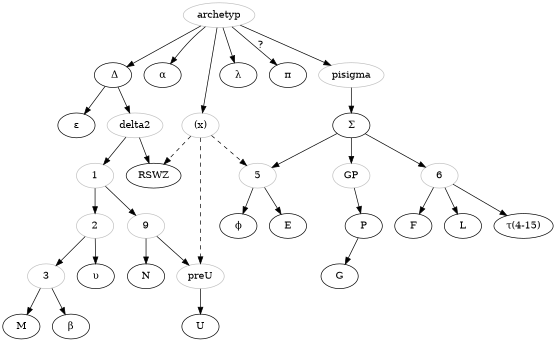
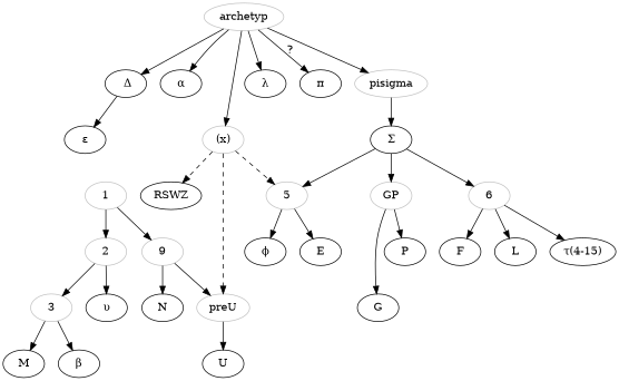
  digraph {
    archetyp [color=grey]
    n2 [label=" Δ"]
    n3 [label="α"]
    n4 [color=grey label="(x)"]
    n5 [label="λ"]
    n6 [label="π"]
    pisigma [color=grey]
    n8 [label="ɛ"]
-   delta2 [color=grey]
    5 [color=grey]
    preU [color=grey]
    RSWZ
    n13 [label="Σ"]
    1 [color=grey]
    n15 [label="υ"]
    n16 [label="β"]
    n17 [label="ϕ"]
    E
    U
    6 [color=grey]
    GP [color=grey]
    n22 [label="τ(4-15)"]
    F
    L
    G
    P
    2 [color=grey]
    n28 [color=grey label=9]
    3 [color=grey]
    N
    M
    archetyp -> n2
    archetyp -> n3
    archetyp -> n4
    archetyp -> n5
    archetyp -> n6 [label="?"]
    archetyp -> pisigma
    n2 -> n8
-   n2 -> delta2
    n4 -> 5 [style=dashed]
    n4 -> preU [style=dashed]
    n4 -> RSWZ [style=dashed]
    pisigma -> n13
-   delta2 -> RSWZ
-   delta2 -> 1
    5 -> n17
    5 -> E
    preU -> U
    n13 -> 5
    n13 -> 6
    n13 -> GP
    1 -> 2
    1 -> n28
    6 -> n22
    6 -> F
    6 -> L
-   P -> G
+   GP -> G
    GP -> P
    2 -> n15
    2 -> 3
    n28 -> preU
    n28 -> N
    3 -> n16
    3 -> M
  }
